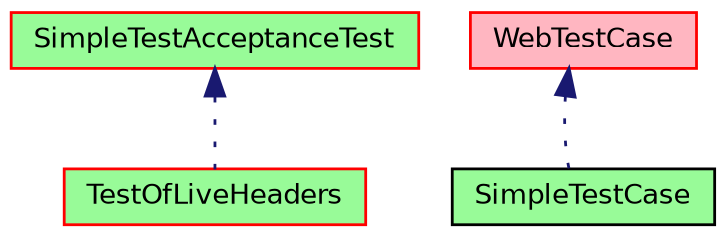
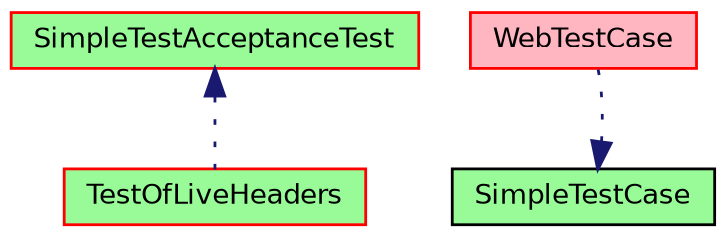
  digraph {
    fontname="DejaVu Sans"
    node [color=red fillcolor=palegreen fontname="DejaVu Sans" fontsize=10 shape=record style=filled]
    edge [color=midnightblue dir=back fontname="DejaVu Sans" fontsize=10 labelfontname=Helvetica labelfontsize=10 style=dotted]
    n1 [fontcolor=black height=0.2 label=TestOfLiveHeaders width=0.4]
    n2 [height=0.2 label=SimpleTestAcceptanceTest width=0.4]
    n3 [fillcolor=lightpink height=0.2 label=WebTestCase width=0.4]
    n4 [color=black height=0.2 label=SimpleTestCase width=0.4]
    n2 -> n1
-   n3 -> n4
+   n4 -> n3
  }
